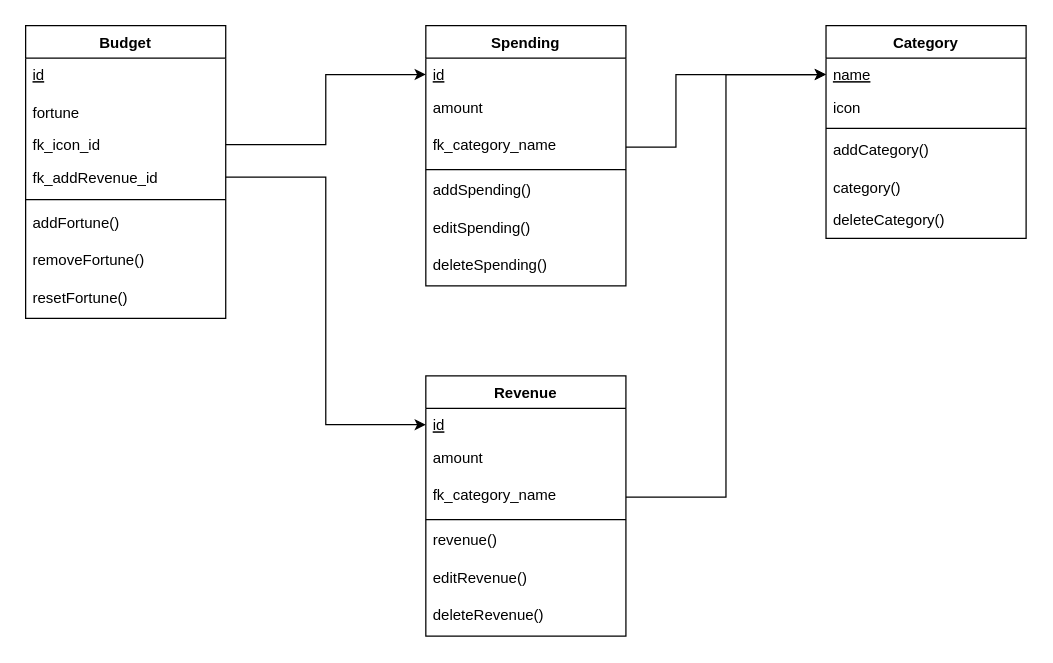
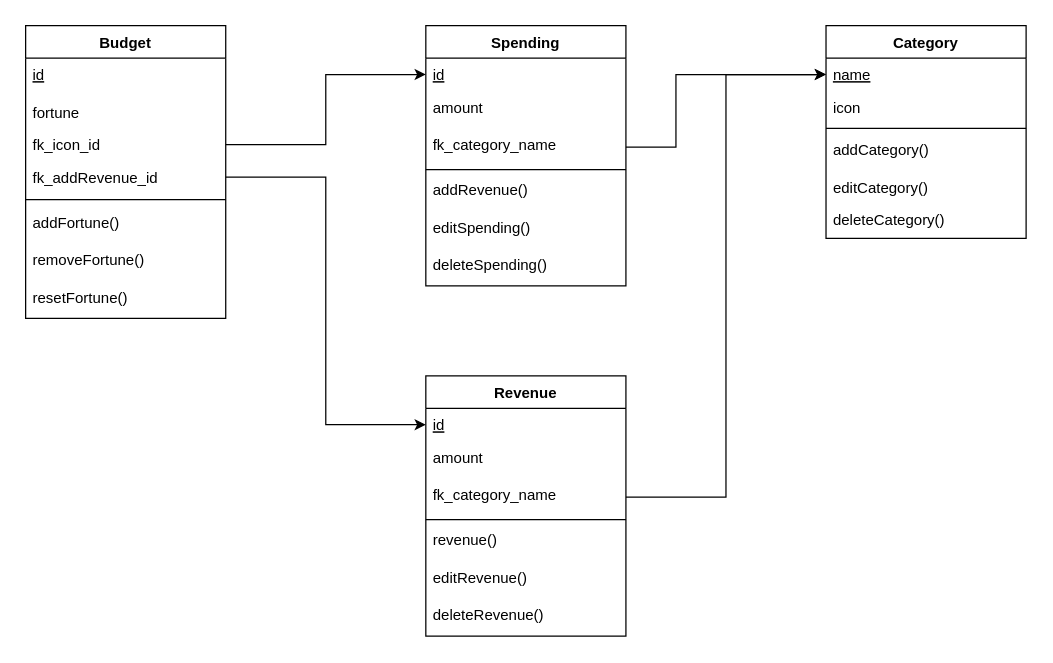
  <mxCell id="0" />
  <mxCell id="1" parent="0" />
  <mxCell id="2" value="Budget" style="swimlane;fontStyle=1;align=center;verticalAlign=top;childLayout=stackLayout;horizontal=1;startSize=26;horizontalStack=0;resizeParent=1;resizeLast=0;collapsible=1;marginBottom=0;rounded=0;shadow=0;strokeWidth=1;" parent="1" vertex="1"><mxGeometry y="20" width="160" height="234" as="geometry" x="20"><mxRectangle x="230" y="140" width="160" height="26" as="alternateBounds" /></mxGeometry></mxCell>
  <mxCell id="3" value="id" style="text;align=left;verticalAlign=top;resizable=0;points=[];autosize=1;strokeColor=none;fillColor=none;fontStyle=4;spacingRight=4;spacingLeft=4;" vertex="1" parent="2"><mxGeometry y="26" width="160" height="30" as="geometry" /></mxCell>
  <mxCell id="4" value="fortune" style="text;align=left;verticalAlign=top;spacingLeft=4;spacingRight=4;overflow=hidden;rotatable=0;points=[[0,0.5],[1,0.5]];portConstraint=eastwest;" parent="2" vertex="1"><mxGeometry y="56" width="160" height="26" as="geometry" /></mxCell>
  <mxCell id="5" value="fk_icon_id" style="text;align=left;verticalAlign=top;spacingLeft=4;spacingRight=4;overflow=hidden;rotatable=0;points=[[0,0.5],[1,0.5]];portConstraint=eastwest;rounded=0;shadow=0;html=0;" parent="2" vertex="1"><mxGeometry y="82" width="160" height="26" as="geometry" /></mxCell>
  <mxCell id="6" value="fk_addRevenue_id" style="text;align=left;verticalAlign=top;spacingLeft=4;spacingRight=4;overflow=hidden;rotatable=0;points=[[0,0.5],[1,0.5]];portConstraint=eastwest;rounded=0;shadow=0;html=0;" parent="2" vertex="1"><mxGeometry y="108" width="160" height="26" as="geometry" /></mxCell>
  <mxCell id="7" value="" style="line;html=1;strokeWidth=1;align=left;verticalAlign=middle;spacingTop=-1;spacingLeft=3;spacingRight=3;rotatable=0;labelPosition=right;points=[];portConstraint=eastwest;" parent="2" vertex="1"><mxGeometry y="134" width="160" height="10" as="geometry" /></mxCell>
  <mxCell id="8" value="addFortune()" style="text;align=left;verticalAlign=top;resizable=0;points=[];autosize=1;strokeColor=none;fillColor=none;spacingLeft=4;spacingRight=4;" vertex="1" parent="2"><mxGeometry y="144" width="160" height="30" as="geometry" /></mxCell>
  <mxCell id="9" value="removeFortune()" style="text;align=left;verticalAlign=top;resizable=0;points=[];autosize=1;strokeColor=none;fillColor=none;spacingLeft=4;spacingRight=4;" vertex="1" parent="2"><mxGeometry y="174" width="160" height="30" as="geometry" /></mxCell>
  <mxCell id="10" value="resetFortune()" style="text;align=left;verticalAlign=top;resizable=0;points=[];autosize=1;strokeColor=none;fillColor=none;spacingLeft=4;spacingRight=4;" vertex="1" parent="2"><mxGeometry y="204" width="160" height="30" as="geometry" /></mxCell>
  <mxCell id="11" value="Category" style="swimlane;fontStyle=1;align=center;verticalAlign=top;childLayout=stackLayout;horizontal=1;startSize=26;horizontalStack=0;resizeParent=1;resizeLast=0;collapsible=1;marginBottom=0;rounded=0;shadow=0;strokeWidth=1;" parent="1" vertex="1"><mxGeometry x="660" y="20" width="160" height="170" as="geometry"><mxRectangle x="550" y="140" width="160" height="26" as="alternateBounds" /></mxGeometry></mxCell>
  <mxCell id="12" value="name" style="text;align=left;verticalAlign=top;spacingLeft=4;spacingRight=4;overflow=hidden;rotatable=0;points=[[0,0.5],[1,0.5]];portConstraint=eastwest;fontStyle=4" parent="11" vertex="1"><mxGeometry y="26" width="160" height="26" as="geometry" /></mxCell>
  <mxCell id="13" value="icon" style="text;align=left;verticalAlign=top;spacingLeft=4;spacingRight=4;overflow=hidden;rotatable=0;points=[[0,0.5],[1,0.5]];portConstraint=eastwest;rounded=0;shadow=0;html=0;" parent="11" vertex="1"><mxGeometry y="52" width="160" height="26" as="geometry" /></mxCell>
  <mxCell id="14" value="" style="line;html=1;strokeWidth=1;align=left;verticalAlign=middle;spacingTop=-1;spacingLeft=3;spacingRight=3;rotatable=0;labelPosition=right;points=[];portConstraint=eastwest;" parent="11" vertex="1"><mxGeometry y="78" width="160" height="8" as="geometry" /></mxCell>
  <mxCell id="15" value="addCategory()" style="text;align=left;verticalAlign=top;resizable=0;points=[];autosize=1;strokeColor=none;fillColor=none;spacingLeft=4;spacingRight=4;" vertex="1" parent="11"><mxGeometry y="86" width="160" height="30" as="geometry" /></mxCell>
- <mxCell id="16" value="category()" style="text;align=left;verticalAlign=top;spacingLeft=4;spacingRight=4;overflow=hidden;rotatable=0;points=[[0,0.5],[1,0.5]];portConstraint=eastwest;" parent="11" vertex="1"><mxGeometry y="116" width="160" height="26" as="geometry" /></mxCell>
+ <mxCell id="16" value="editCategory()" style="text;align=left;verticalAlign=top;spacingLeft=4;spacingRight=4;overflow=hidden;rotatable=0;points=[[0,0.5],[1,0.5]];portConstraint=eastwest;" parent="11" vertex="1"><mxGeometry y="116" width="160" height="26" as="geometry" /></mxCell>
  <mxCell id="17" value="deleteCategory()" style="text;align=left;verticalAlign=top;spacingLeft=4;spacingRight=4;overflow=hidden;rotatable=0;points=[[0,0.5],[1,0.5]];portConstraint=eastwest;" parent="11" vertex="1"><mxGeometry y="142" width="160" height="26" as="geometry" /></mxCell>
  <mxCell id="18" value="Spending" style="swimlane;fontStyle=1;align=center;verticalAlign=top;childLayout=stackLayout;horizontal=1;startSize=26;horizontalStack=0;resizeParent=1;resizeParentMax=0;resizeLast=0;collapsible=1;marginBottom=0;" vertex="1" parent="1"><mxGeometry x="340" y="20" width="160" height="208" as="geometry" /></mxCell>
  <mxCell id="19" value="id" style="text;strokeColor=none;fillColor=none;align=left;verticalAlign=top;spacingLeft=4;spacingRight=4;overflow=hidden;rotatable=0;points=[[0,0.5],[1,0.5]];portConstraint=eastwest;fontStyle=4" vertex="1" parent="18"><mxGeometry y="26" width="160" height="26" as="geometry" /></mxCell>
  <mxCell id="20" value="amount" style="text;align=left;verticalAlign=top;resizable=0;points=[];autosize=1;strokeColor=none;fillColor=none;spacingLeft=4;spacingRight=4;" vertex="1" parent="18"><mxGeometry y="52" width="160" height="30" as="geometry" /></mxCell>
  <mxCell id="21" value="fk_category_name" style="text;align=left;verticalAlign=top;resizable=0;points=[];autosize=1;strokeColor=none;fillColor=none;spacingLeft=4;spacingRight=4;" vertex="1" parent="18"><mxGeometry y="82" width="160" height="30" as="geometry" /></mxCell>
  <mxCell id="22" value="" style="line;strokeWidth=1;fillColor=none;align=left;verticalAlign=middle;spacingTop=-1;spacingLeft=3;spacingRight=3;rotatable=0;labelPosition=right;points=[];portConstraint=eastwest;html=1;" vertex="1" parent="18"><mxGeometry y="112" width="160" height="6" as="geometry" /></mxCell>
- <mxCell id="23" value="addSpending()" style="text;align=left;verticalAlign=top;resizable=0;points=[];autosize=1;strokeColor=none;fillColor=none;spacingLeft=4;spacingRight=4;" vertex="1" parent="18"><mxGeometry y="118" width="160" height="30" as="geometry" /></mxCell>
+ <mxCell id="23" value="addRevenue()" style="text;align=left;verticalAlign=top;resizable=0;points=[];autosize=1;strokeColor=none;fillColor=none;spacingLeft=4;spacingRight=4;" vertex="1" parent="18"><mxGeometry y="118" width="160" height="30" as="geometry" /></mxCell>
  <mxCell id="24" value="editSpending()" style="text;align=left;verticalAlign=top;resizable=0;points=[];autosize=1;strokeColor=none;fillColor=none;spacingLeft=4;spacingRight=4;" vertex="1" parent="18"><mxGeometry y="148" width="160" height="30" as="geometry" /></mxCell>
  <mxCell id="25" value="deleteSpending()" style="text;align=left;verticalAlign=top;resizable=0;points=[];autosize=1;strokeColor=none;fillColor=none;spacingLeft=4;spacingRight=4;" vertex="1" parent="18"><mxGeometry y="178" width="160" height="30" as="geometry" /></mxCell>
  <mxCell id="26" value="Revenue" style="swimlane;fontStyle=1;align=center;verticalAlign=top;childLayout=stackLayout;horizontal=1;startSize=26;horizontalStack=0;resizeParent=1;resizeParentMax=0;resizeLast=0;collapsible=1;marginBottom=0;" vertex="1" parent="1"><mxGeometry x="340" y="300" width="160" height="208" as="geometry" /></mxCell>
  <mxCell id="27" value="id" style="text;strokeColor=none;fillColor=none;align=left;verticalAlign=top;spacingLeft=4;spacingRight=4;overflow=hidden;rotatable=0;points=[[0,0.5],[1,0.5]];portConstraint=eastwest;fontStyle=4" vertex="1" parent="26"><mxGeometry y="26" width="160" height="26" as="geometry" /></mxCell>
  <mxCell id="28" value="amount" style="text;align=left;verticalAlign=top;resizable=0;points=[];autosize=1;strokeColor=none;fillColor=none;spacingLeft=4;spacingRight=4;" vertex="1" parent="26"><mxGeometry y="52" width="160" height="30" as="geometry" /></mxCell>
  <mxCell id="29" value="fk_category_name" style="text;align=left;verticalAlign=top;resizable=0;points=[];autosize=1;strokeColor=none;fillColor=none;spacingLeft=4;spacingRight=4;" vertex="1" parent="26"><mxGeometry y="82" width="160" height="30" as="geometry" /></mxCell>
  <mxCell id="30" value="" style="line;strokeWidth=1;fillColor=none;align=left;verticalAlign=middle;spacingTop=-1;spacingLeft=3;spacingRight=3;rotatable=0;labelPosition=right;points=[];portConstraint=eastwest;html=1;" vertex="1" parent="26"><mxGeometry y="112" width="160" height="6" as="geometry" /></mxCell>
  <mxCell id="31" value="revenue()" style="text;align=left;verticalAlign=top;resizable=0;points=[];autosize=1;strokeColor=none;fillColor=none;spacingLeft=4;spacingRight=4;" vertex="1" parent="26"><mxGeometry y="118" width="160" height="30" as="geometry" /></mxCell>
  <mxCell id="32" value="editRevenue()" style="text;align=left;verticalAlign=top;resizable=0;points=[];autosize=1;strokeColor=none;fillColor=none;spacingLeft=4;spacingRight=4;" vertex="1" parent="26"><mxGeometry y="148" width="160" height="30" as="geometry" /></mxCell>
  <mxCell id="33" value="deleteRevenue()" style="text;align=left;verticalAlign=top;resizable=0;points=[];autosize=1;strokeColor=none;fillColor=none;spacingLeft=4;spacingRight=4;" vertex="1" parent="26"><mxGeometry y="178" width="160" height="30" as="geometry" /></mxCell>
  <mxCell id="34" style="edgeStyle=orthogonalEdgeStyle;rounded=0;orthogonalLoop=1;jettySize=auto;html=1;exitX=1;exitY=0.5;exitDx=0;exitDy=0;entryX=0;entryY=0.5;entryDx=0;entryDy=0;" edge="1" parent="1" source="5" target="19"><mxGeometry relative="1" as="geometry" /></mxCell>
  <mxCell id="35" style="edgeStyle=orthogonalEdgeStyle;rounded=0;orthogonalLoop=1;jettySize=auto;html=1;exitX=1;exitY=0.5;exitDx=0;exitDy=0;entryX=0;entryY=0.5;entryDx=0;entryDy=0;" edge="1" parent="1" source="6" target="27"><mxGeometry relative="1" as="geometry" /></mxCell>
  <mxCell id="36" style="edgeStyle=orthogonalEdgeStyle;rounded=0;orthogonalLoop=1;jettySize=auto;html=1;entryX=0;entryY=0.5;entryDx=0;entryDy=0;" edge="1" parent="1" source="29" target="12"><mxGeometry relative="1" as="geometry"><Array as="points"><mxPoint x="580" y="397" /><mxPoint x="580" y="59" /></Array></mxGeometry></mxCell>
  <mxCell id="37" style="edgeStyle=orthogonalEdgeStyle;rounded=0;orthogonalLoop=1;jettySize=auto;html=1;entryX=0;entryY=0.5;entryDx=0;entryDy=0;" edge="1" parent="1" source="21" target="12"><mxGeometry relative="1" as="geometry"><Array as="points"><mxPoint x="540" y="117" /><mxPoint x="540" y="59" /></Array></mxGeometry></mxCell>
